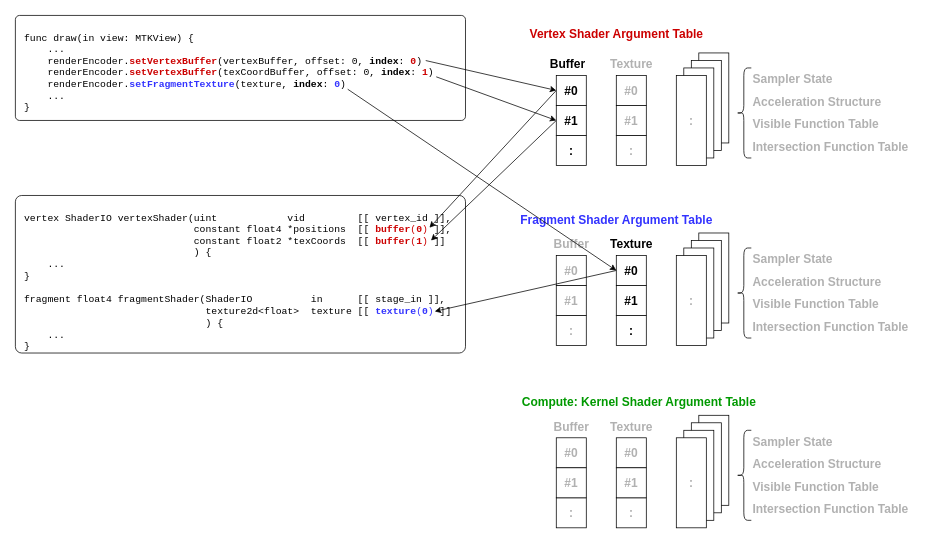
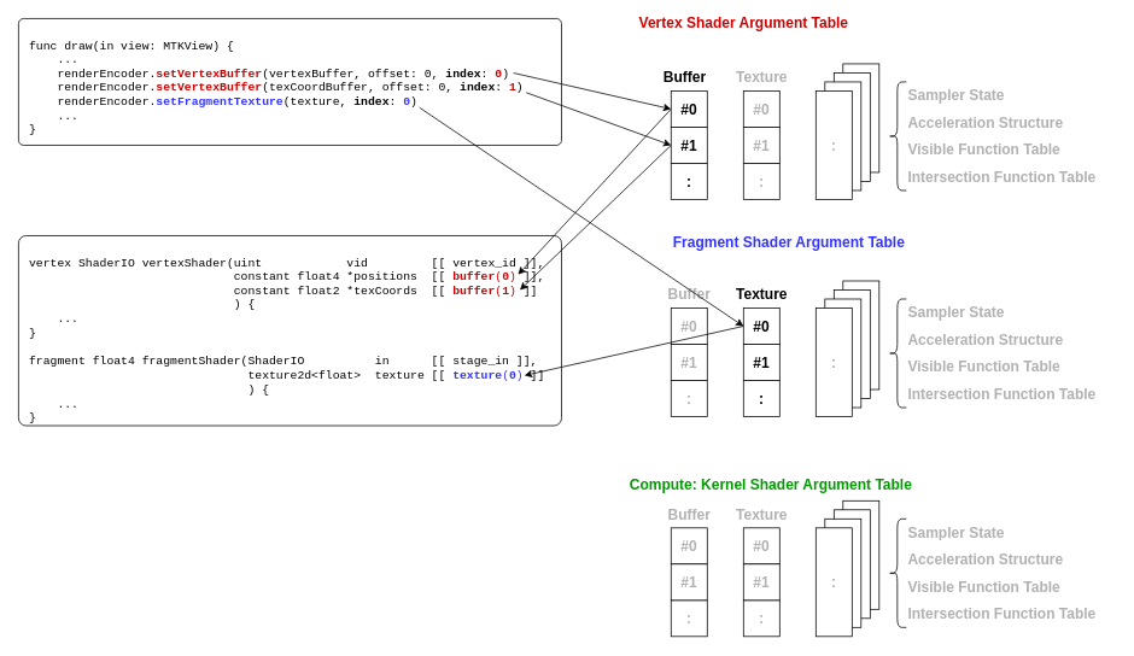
  <mxCell id="0" />
  <mxCell id="1" parent="0" />
  <mxCell id="2" value=":" style="rounded=0;whiteSpace=wrap;html=1;fontStyle=1;fontSize=16;textOpacity=30;" vertex="1" parent="1"><mxGeometry x="931" y="70" width="40" height="120" as="geometry" /></mxCell>
  <mxCell id="3" value=":" style="rounded=0;whiteSpace=wrap;html=1;fontStyle=1;fontSize=16;textOpacity=30;" vertex="1" parent="1"><mxGeometry x="921" y="80" width="40" height="120" as="geometry" /></mxCell>
  <mxCell id="4" value=":" style="rounded=0;whiteSpace=wrap;html=1;fontStyle=1;fontSize=16;textOpacity=30;" vertex="1" parent="1"><mxGeometry x="911" y="90" width="40" height="120" as="geometry" /></mxCell>
  <mxCell id="5" value="&lt;div style=&quot;font-size: 13px;&quot;&gt;&lt;span style=&quot;font-weight: normal;&quot;&gt;&lt;font style=&quot;font-size: 13px;&quot;&gt;&lt;br&gt;&lt;/font&gt;&lt;/span&gt;&lt;/div&gt;&lt;div style=&quot;font-size: 13px;&quot;&gt;&lt;span style=&quot;font-weight: normal;&quot;&gt;&lt;font style=&quot;font-size: 13px;&quot;&gt;func draw(in view: MTKView) {&lt;/font&gt;&lt;/span&gt;&lt;/div&gt;&lt;div style=&quot;font-size: 13px;&quot;&gt;&lt;span style=&quot;font-weight: normal;&quot;&gt;&lt;font style=&quot;font-size: 13px;&quot;&gt;&amp;nbsp; &amp;nbsp; ...&lt;/font&gt;&lt;/span&gt;&lt;/div&gt;&lt;div style=&quot;font-size: 13px;&quot;&gt;&lt;font style=&quot;font-size: 13px;&quot;&gt;&lt;span style=&quot;font-weight: normal;&quot;&gt;&amp;nbsp; &amp;nbsp; renderEncoder.&lt;/span&gt;&lt;font color=&quot;#cc0000&quot; style=&quot;font-size: 13px;&quot;&gt;setVertexBuffer&lt;/font&gt;&lt;span style=&quot;font-weight: normal;&quot;&gt;(vertexBuffer, offset: 0, &lt;/span&gt;&lt;font style=&quot;font-size: 13px;&quot;&gt;index&lt;/font&gt;&lt;span style=&quot;font-weight: normal;&quot;&gt;: &lt;/span&gt;&lt;font style=&quot;font-size: 13px;&quot; color=&quot;#cc0000&quot;&gt;0&lt;/font&gt;&lt;span style=&quot;font-weight: normal;&quot;&gt;)&lt;/span&gt;&lt;/font&gt;&lt;/div&gt;&lt;div style=&quot;font-size: 13px;&quot;&gt;&lt;font style=&quot;font-size: 13px;&quot;&gt;&lt;span style=&quot;font-weight: normal;&quot;&gt;&amp;nbsp; &amp;nbsp; renderEncoder.&lt;/span&gt;&lt;font color=&quot;#cc0000&quot;&gt;setVertexBuffer&lt;/font&gt;&lt;span style=&quot;font-weight: normal;&quot;&gt;(texCoordBuffer, offset: 0, &lt;/span&gt;&lt;font style=&quot;font-size: 13px;&quot;&gt;index&lt;/font&gt;&lt;span style=&quot;font-weight: normal;&quot;&gt;: &lt;/span&gt;&lt;font style=&quot;font-size: 13px;&quot; color=&quot;#cc0000&quot;&gt;1&lt;/font&gt;&lt;span style=&quot;font-weight: normal;&quot;&gt;)&lt;/span&gt;&lt;/font&gt;&lt;/div&gt;&lt;div style=&quot;font-size: 13px;&quot;&gt;&lt;font style=&quot;font-size: 13px;&quot;&gt;&lt;span style=&quot;font-weight: normal;&quot;&gt;&amp;nbsp; &amp;nbsp; renderEncoder.&lt;/span&gt;&lt;font color=&quot;#3333ff&quot;&gt;setFragmentTexture&lt;/font&gt;&lt;span style=&quot;font-weight: normal;&quot;&gt;(texture, &lt;/span&gt;index&lt;span style=&quot;font-weight: normal;&quot;&gt;: &lt;/span&gt;&lt;font style=&quot;font-size: 13px;&quot; color=&quot;#3333ff&quot;&gt;0&lt;/font&gt;&lt;span style=&quot;font-weight: normal;&quot;&gt;)&lt;/span&gt;&lt;/font&gt;&lt;/div&gt;&lt;div style=&quot;font-size: 13px;&quot;&gt;&lt;span style=&quot;font-weight: normal;&quot;&gt;&lt;font style=&quot;font-size: 13px;&quot;&gt;&amp;nbsp; &amp;nbsp; ...&lt;/font&gt;&lt;/span&gt;&lt;/div&gt;&lt;div style=&quot;font-size: 13px;&quot;&gt;&lt;span style=&quot;font-weight: normal;&quot;&gt;&lt;font style=&quot;font-size: 13px;&quot;&gt;}&lt;/font&gt;&lt;/span&gt;&lt;/div&gt;&lt;div style=&quot;font-size: 13px;&quot;&gt;&lt;br&gt;&lt;/div&gt;" style="rounded=1;whiteSpace=wrap;html=1;align=left;fontFamily=Courier New;fontStyle=1;spacingLeft=10;verticalAlign=top;arcSize=4;" vertex="1" parent="1"><mxGeometry x="20" width="600" height="140" as="geometry" y="20" /></mxCell>
  <mxCell id="6" value="&lt;div style=&quot;font-size: 13px;&quot;&gt;&lt;font style=&quot;font-size: 13px; font-weight: normal;&quot;&gt;&lt;br&gt;&lt;/font&gt;&lt;/div&gt;&lt;div style=&quot;font-size: 13px;&quot;&gt;&lt;div&gt;&lt;font style=&quot;font-size: 13px; font-weight: normal;&quot;&gt;vertex ShaderIO vertexShader(uint&amp;nbsp; &amp;nbsp; &amp;nbsp; &amp;nbsp; &amp;nbsp; &amp;nbsp; vid&amp;nbsp; &amp;nbsp; &amp;nbsp; &amp;nbsp; &amp;nbsp;[[ vertex_id ]],&lt;/font&gt;&lt;/div&gt;&lt;div&gt;&lt;font style=&quot;font-size: 13px; font-weight: normal;&quot;&gt;&amp;nbsp; &amp;nbsp; &amp;nbsp; &amp;nbsp; &amp;nbsp; &amp;nbsp; &amp;nbsp; &amp;nbsp; &amp;nbsp; &amp;nbsp; &amp;nbsp; &amp;nbsp; &amp;nbsp; &amp;nbsp; &amp;nbsp;constant float4 *positions&amp;nbsp; [[ &lt;/font&gt;&lt;font color=&quot;#cc0000&quot; style=&quot;font-size: 13px;&quot;&gt;buffer&lt;/font&gt;&lt;font style=&quot;font-size: 13px;&quot;&gt;&lt;font color=&quot;#cc0000&quot;&gt;&lt;span style=&quot;font-weight: normal;&quot;&gt;(&lt;/span&gt;&lt;font style=&quot;font-size: 13px;&quot;&gt;0&lt;/font&gt;&lt;/font&gt;&lt;span style=&quot;font-weight: normal;&quot;&gt;&lt;font color=&quot;#cc0000&quot;&gt;)&lt;/font&gt; ]],&lt;/span&gt;&lt;/font&gt;&lt;/div&gt;&lt;div&gt;&lt;font style=&quot;font-size: 13px; font-weight: normal;&quot;&gt;&amp;nbsp; &amp;nbsp; &amp;nbsp; &amp;nbsp; &amp;nbsp; &amp;nbsp; &amp;nbsp; &amp;nbsp; &amp;nbsp; &amp;nbsp; &amp;nbsp; &amp;nbsp; &amp;nbsp; &amp;nbsp; &amp;nbsp;constant float2 *texCoords&amp;nbsp; [[ &lt;/font&gt;&lt;font color=&quot;#cc0000&quot; style=&quot;font-size: 13px;&quot;&gt;buffer&lt;/font&gt;&lt;font style=&quot;font-size: 13px;&quot;&gt;&lt;font color=&quot;#cc0000&quot;&gt;&lt;span style=&quot;font-weight: normal;&quot;&gt;(&lt;/span&gt;&lt;font style=&quot;font-size: 13px;&quot;&gt;1&lt;/font&gt;&lt;/font&gt;&lt;span style=&quot;font-weight: normal;&quot;&gt;&lt;font color=&quot;#cc0000&quot;&gt;)&lt;/font&gt; ]]&lt;/span&gt;&lt;/font&gt;&lt;/div&gt;&lt;div&gt;&lt;font style=&quot;font-size: 13px; font-weight: normal;&quot;&gt;&amp;nbsp; &amp;nbsp; &amp;nbsp; &amp;nbsp; &amp;nbsp; &amp;nbsp; &amp;nbsp; &amp;nbsp; &amp;nbsp; &amp;nbsp; &amp;nbsp; &amp;nbsp; &amp;nbsp; &amp;nbsp; &amp;nbsp;) {&lt;/font&gt;&lt;/div&gt;&lt;div&gt;&lt;font style=&quot;font-size: 13px; font-weight: normal;&quot;&gt;&amp;nbsp; &amp;nbsp; ...&lt;/font&gt;&lt;/div&gt;&lt;div&gt;&lt;font style=&quot;font-size: 13px; font-weight: normal;&quot;&gt;}&lt;/font&gt;&lt;/div&gt;&lt;div&gt;&lt;font style=&quot;font-size: 13px; font-weight: normal;&quot;&gt;&lt;br&gt;&lt;/font&gt;&lt;/div&gt;&lt;div&gt;&lt;font style=&quot;font-size: 13px; font-weight: normal;&quot;&gt;fragment float4 fragmentShader(ShaderIO&amp;nbsp; &amp;nbsp; &amp;nbsp; &amp;nbsp; &amp;nbsp; in&amp;nbsp; &amp;nbsp; &amp;nbsp; [[ stage_in ]],&lt;/font&gt;&lt;/div&gt;&lt;div&gt;&lt;font style=&quot;font-size: 13px; font-weight: normal;&quot;&gt;&amp;nbsp; &amp;nbsp; &amp;nbsp; &amp;nbsp; &amp;nbsp; &amp;nbsp; &amp;nbsp; &amp;nbsp; &amp;nbsp; &amp;nbsp; &amp;nbsp; &amp;nbsp; &amp;nbsp; &amp;nbsp; &amp;nbsp; &amp;nbsp;texture2d&amp;lt;float&amp;gt;&amp;nbsp; texture [[ &lt;/font&gt;&lt;font color=&quot;#3333ff&quot; style=&quot;font-size: 13px;&quot;&gt;texture&lt;/font&gt;&lt;font style=&quot;font-size: 13px;&quot;&gt;&lt;font color=&quot;#3333ff&quot;&gt;&lt;span style=&quot;font-weight: normal;&quot;&gt;(&lt;/span&gt;&lt;font style=&quot;font-size: 13px;&quot;&gt;0&lt;/font&gt;&lt;/font&gt;&lt;span style=&quot;font-weight: normal;&quot;&gt;&lt;font color=&quot;#3333ff&quot;&gt;)&lt;/font&gt; ]]&lt;/span&gt;&lt;/font&gt;&lt;/div&gt;&lt;div&gt;&lt;font style=&quot;font-size: 13px; font-weight: normal;&quot;&gt;&amp;nbsp; &amp;nbsp; &amp;nbsp; &amp;nbsp; &amp;nbsp; &amp;nbsp; &amp;nbsp; &amp;nbsp; &amp;nbsp; &amp;nbsp; &amp;nbsp; &amp;nbsp; &amp;nbsp; &amp;nbsp; &amp;nbsp; &amp;nbsp;) {&lt;/font&gt;&lt;/div&gt;&lt;div&gt;&lt;font style=&quot;font-size: 13px; font-weight: normal;&quot;&gt;&amp;nbsp; &amp;nbsp; ...&lt;/font&gt;&lt;/div&gt;&lt;div&gt;&lt;font style=&quot;font-size: 13px; font-weight: normal;&quot;&gt;}&lt;/font&gt;&lt;/div&gt;&lt;/div&gt;" style="rounded=1;whiteSpace=wrap;html=1;align=left;fontFamily=Courier New;fontStyle=1;spacingLeft=10;verticalAlign=top;arcSize=4;" vertex="1" parent="1"><mxGeometry x="20" y="260" width="600" height="210" as="geometry" /></mxCell>
  <mxCell id="7" style="rounded=0;orthogonalLoop=1;jettySize=auto;html=1;entryX=0.5;entryY=0;entryDx=0;entryDy=0;exitX=0;exitY=0.5;exitDx=0;exitDy=0;" edge="1" parent="1" source="8" target="23"><mxGeometry relative="1" as="geometry" /></mxCell>
  <mxCell id="8" value="#0" style="rounded=0;whiteSpace=wrap;html=1;fontStyle=1;fontSize=16;" vertex="1" parent="1"><mxGeometry x="741" y="100" width="40" height="40" as="geometry" /></mxCell>
  <mxCell id="9" value=":" style="rounded=0;whiteSpace=wrap;html=1;fontStyle=1;fontSize=16;" vertex="1" parent="1"><mxGeometry x="741" y="180" width="40" height="40" as="geometry" /></mxCell>
  <mxCell id="10" style="edgeStyle=none;shape=connector;rounded=0;orthogonalLoop=1;jettySize=auto;html=1;labelBackgroundColor=default;strokeColor=default;fontFamily=Helvetica;fontSize=11;fontColor=default;endArrow=classic;entryX=1;entryY=0.5;entryDx=0;entryDy=0;exitX=0;exitY=0.5;exitDx=0;exitDy=0;" edge="1" parent="1" source="11" target="24"><mxGeometry relative="1" as="geometry" /></mxCell>
  <mxCell id="11" value="#1" style="rounded=0;whiteSpace=wrap;html=1;fontStyle=1;fontSize=16;" vertex="1" parent="1"><mxGeometry x="741" y="140" width="40" height="40" as="geometry" /></mxCell>
- <mxCell id="12" value="Vertex Shader Argument Table" style="text;html=1;align=center;verticalAlign=middle;resizable=0;points=[];autosize=1;strokeColor=none;fillColor=none;fontStyle=1;fontSize=16;fontColor=#CC0000;" vertex="1" parent="1"><mxGeometry x="696" y="30" width="250" height="30" as="geometry" /></mxCell>
- <mxCell id="13" value="Fragment Shader Argument Table" style="text;html=1;align=center;verticalAlign=middle;resizable=0;points=[];autosize=1;strokeColor=none;fillColor=none;fontStyle=1;fontSize=16;fontColor=#3333FF;" vertex="1" parent="1"><mxGeometry x="681" y="277" width="280" height="30" as="geometry" /></mxCell>
+ <mxCell id="12" value="Vertex Shader Argument Table" style="text;html=1;align=center;verticalAlign=middle;resizable=0;points=[];autosize=1;strokeColor=none;fillColor=none;fontStyle=1;fontSize=16;fontColor=#CC0000;" vertex="1" parent="1"><mxGeometry x="696" y="10" width="250" height="30" as="geometry" /></mxCell>
+ <mxCell id="13" value="Fragment Shader Argument Table" style="text;html=1;align=center;verticalAlign=middle;resizable=0;points=[];autosize=1;strokeColor=none;fillColor=none;fontStyle=1;fontSize=16;fontColor=#3333FF;" vertex="1" parent="1"><mxGeometry x="731" y="252" width="280" height="30" as="geometry" /></mxCell>
  <mxCell id="14" value="#0" style="rounded=0;whiteSpace=wrap;html=1;fontStyle=1;fontSize=16;textOpacity=30;" vertex="1" parent="1"><mxGeometry x="741" y="340" width="40" height="40" as="geometry" /></mxCell>
  <mxCell id="15" value=":" style="rounded=0;whiteSpace=wrap;html=1;fontStyle=1;fontSize=16;textOpacity=30;" vertex="1" parent="1"><mxGeometry x="741" y="420" width="40" height="40" as="geometry" /></mxCell>
  <mxCell id="16" value="#1" style="rounded=0;whiteSpace=wrap;html=1;fontStyle=1;fontSize=16;textOpacity=30;" vertex="1" parent="1"><mxGeometry x="741" y="380" width="40" height="40" as="geometry" /></mxCell>
  <mxCell id="17" style="rounded=0;orthogonalLoop=1;jettySize=auto;html=1;entryX=0;entryY=0.5;entryDx=0;entryDy=0;" edge="1" parent="1" source="18" target="8"><mxGeometry relative="1" as="geometry" /></mxCell>
  <mxCell id="18" value="" style="rounded=0;whiteSpace=wrap;html=1;fontColor=default;fillColor=none;strokeColor=none;" vertex="1" parent="1"><mxGeometry x="557" y="74" width="10" height="10" as="geometry" /></mxCell>
  <mxCell id="19" style="rounded=0;orthogonalLoop=1;jettySize=auto;html=1;entryX=0;entryY=0.5;entryDx=0;entryDy=0;" edge="1" parent="1" source="20" target="11"><mxGeometry relative="1" as="geometry"><mxPoint x="690" y="180" as="targetPoint" /></mxGeometry></mxCell>
  <mxCell id="20" value="" style="rounded=0;whiteSpace=wrap;html=1;fontColor=default;fillColor=none;strokeColor=none;rotation=90;" vertex="1" parent="1"><mxGeometry x="571" y="95" width="10" height="10" as="geometry" /></mxCell>
  <mxCell id="21" style="rounded=0;orthogonalLoop=1;jettySize=auto;html=1;entryX=0;entryY=0.5;entryDx=0;entryDy=0;" edge="1" parent="1" source="22" target="32"><mxGeometry relative="1" as="geometry"><mxPoint x="650" y="180" as="targetPoint" /></mxGeometry></mxCell>
  <mxCell id="22" value="" style="rounded=0;whiteSpace=wrap;html=1;fontColor=default;fillColor=none;strokeColor=none;" vertex="1" parent="1"><mxGeometry x="453" y="110" width="10" height="10" as="geometry" /></mxCell>
  <mxCell id="23" value="" style="rounded=0;whiteSpace=wrap;html=1;fillColor=none;strokeColor=none;" vertex="1" parent="1"><mxGeometry x="567" y="303" width="10" height="10" as="geometry" /></mxCell>
  <mxCell id="24" value="" style="rounded=0;whiteSpace=wrap;html=1;fillColor=none;strokeColor=none;" vertex="1" parent="1"><mxGeometry x="564" y="315" width="10" height="10" as="geometry" /></mxCell>
  <mxCell id="25" value="" style="rounded=0;whiteSpace=wrap;html=1;fillColor=none;strokeColor=none;" vertex="1" parent="1"><mxGeometry x="569" y="412" width="10" height="10" as="geometry" /></mxCell>
  <mxCell id="26" value="Buffer" style="text;html=1;align=center;verticalAlign=middle;resizable=0;points=[];autosize=1;strokeColor=none;fillColor=none;fontStyle=1;fontSize=16;fontColor=#000000;" vertex="1" parent="1"><mxGeometry x="721" y="70" width="70" height="30" as="geometry" /></mxCell>
  <mxCell id="27" value="Buffer" style="text;html=1;align=center;verticalAlign=middle;resizable=0;points=[];autosize=1;strokeColor=none;fillColor=none;fontStyle=1;fontSize=16;fontColor=#000000;textOpacity=30;" vertex="1" parent="1"><mxGeometry x="726" y="310" width="70" height="30" as="geometry" /></mxCell>
  <mxCell id="28" value="#0" style="rounded=0;whiteSpace=wrap;html=1;fontStyle=1;fontSize=16;textOpacity=30;" vertex="1" parent="1"><mxGeometry x="821" y="100" width="40" height="40" as="geometry" /></mxCell>
  <mxCell id="29" value=":" style="rounded=0;whiteSpace=wrap;html=1;fontStyle=1;fontSize=16;textOpacity=30;" vertex="1" parent="1"><mxGeometry x="821" y="180" width="40" height="40" as="geometry" /></mxCell>
  <mxCell id="30" value="#1" style="rounded=0;whiteSpace=wrap;html=1;fontStyle=1;fontSize=16;textOpacity=30;" vertex="1" parent="1"><mxGeometry x="821" y="140" width="40" height="40" as="geometry" /></mxCell>
  <mxCell id="31" value="Texture" style="text;html=1;align=center;verticalAlign=middle;resizable=0;points=[];autosize=1;strokeColor=none;fillColor=none;fontStyle=1;fontSize=16;fontColor=#000000;textOpacity=30;" vertex="1" parent="1"><mxGeometry x="801" y="70" width="80" height="30" as="geometry" /></mxCell>
  <mxCell id="32" value="#0" style="rounded=0;whiteSpace=wrap;html=1;fontStyle=1;fontSize=16;" vertex="1" parent="1"><mxGeometry x="821" y="340" width="40" height="40" as="geometry" /></mxCell>
  <mxCell id="33" value=":" style="rounded=0;whiteSpace=wrap;html=1;fontStyle=1;fontSize=16;" vertex="1" parent="1"><mxGeometry x="821" y="420" width="40" height="40" as="geometry" /></mxCell>
  <mxCell id="34" value="#1" style="rounded=0;whiteSpace=wrap;html=1;fontStyle=1;fontSize=16;" vertex="1" parent="1"><mxGeometry x="821" y="380" width="40" height="40" as="geometry" /></mxCell>
  <mxCell id="35" value="Texture" style="text;html=1;align=center;verticalAlign=middle;resizable=0;points=[];autosize=1;strokeColor=none;fillColor=none;fontStyle=1;fontSize=16;fontColor=#000000;" vertex="1" parent="1"><mxGeometry x="801" y="310" width="80" height="30" as="geometry" /></mxCell>
  <mxCell id="36" style="edgeStyle=none;shape=connector;rounded=0;orthogonalLoop=1;jettySize=auto;html=1;entryX=1;entryY=0.25;entryDx=0;entryDy=0;labelBackgroundColor=default;strokeColor=default;fontFamily=Helvetica;fontSize=11;fontColor=default;endArrow=classic;exitX=0;exitY=0.5;exitDx=0;exitDy=0;" edge="1" parent="1" source="32" target="25"><mxGeometry relative="1" as="geometry" /></mxCell>
  <mxCell id="37" value="Sampler State" style="text;html=1;align=left;verticalAlign=middle;resizable=0;points=[];autosize=1;strokeColor=none;fillColor=none;fontStyle=1;fontSize=16;fontColor=#000000;textOpacity=30;" vertex="1" parent="1"><mxGeometry x="1001" y="90" width="130" height="30" as="geometry" /></mxCell>
  <mxCell id="38" value="Acceleration Structure" style="text;html=1;align=left;verticalAlign=middle;resizable=0;points=[];autosize=1;strokeColor=none;fillColor=none;fontStyle=1;fontSize=16;fontColor=#000000;textOpacity=30;" vertex="1" parent="1"><mxGeometry x="1001" y="120" width="200" height="30" as="geometry" /></mxCell>
  <mxCell id="39" value="Visible Function Table" style="text;html=1;align=left;verticalAlign=middle;resizable=0;points=[];autosize=1;strokeColor=none;fillColor=none;fontStyle=1;fontSize=16;fontColor=#000000;textOpacity=30;" vertex="1" parent="1"><mxGeometry x="1001" y="150" width="190" height="30" as="geometry" /></mxCell>
  <mxCell id="40" value="Intersection Function Table" style="text;html=1;align=left;verticalAlign=middle;resizable=0;points=[];autosize=1;strokeColor=none;fillColor=none;fontStyle=1;fontSize=16;fontColor=#000000;textOpacity=30;" vertex="1" parent="1"><mxGeometry x="1001" y="180" width="230" height="30" as="geometry" /></mxCell>
  <mxCell id="41" value=":" style="rounded=0;whiteSpace=wrap;html=1;fontStyle=1;fontSize=16;textOpacity=30;" vertex="1" parent="1"><mxGeometry x="901" y="100" width="40" height="120" as="geometry" /></mxCell>
  <mxCell id="42" value="" style="shape=curlyBracket;whiteSpace=wrap;html=1;rounded=1;labelPosition=left;verticalLabelPosition=middle;align=right;verticalAlign=middle;" vertex="1" parent="1"><mxGeometry x="981" y="90" width="20" height="120" as="geometry" /></mxCell>
  <mxCell id="43" value=":" style="rounded=0;whiteSpace=wrap;html=1;fontStyle=1;fontSize=16;textOpacity=30;" vertex="1" parent="1"><mxGeometry x="931" y="310" width="40" height="120" as="geometry" /></mxCell>
  <mxCell id="44" value=":" style="rounded=0;whiteSpace=wrap;html=1;fontStyle=1;fontSize=16;textOpacity=30;" vertex="1" parent="1"><mxGeometry x="921" y="320" width="40" height="120" as="geometry" /></mxCell>
  <mxCell id="45" value=":" style="rounded=0;whiteSpace=wrap;html=1;fontStyle=1;fontSize=16;textOpacity=30;" vertex="1" parent="1"><mxGeometry x="911" y="330" width="40" height="120" as="geometry" /></mxCell>
  <mxCell id="46" value="Sampler State" style="text;html=1;align=left;verticalAlign=middle;resizable=0;points=[];autosize=1;strokeColor=none;fillColor=none;fontStyle=1;fontSize=16;fontColor=#000000;textOpacity=30;" vertex="1" parent="1"><mxGeometry x="1001" y="330" width="130" height="30" as="geometry" /></mxCell>
  <mxCell id="47" value="Acceleration Structure" style="text;html=1;align=left;verticalAlign=middle;resizable=0;points=[];autosize=1;strokeColor=none;fillColor=none;fontStyle=1;fontSize=16;fontColor=#000000;textOpacity=30;" vertex="1" parent="1"><mxGeometry x="1001" y="360" width="200" height="30" as="geometry" /></mxCell>
  <mxCell id="48" value="Visible Function Table" style="text;html=1;align=left;verticalAlign=middle;resizable=0;points=[];autosize=1;strokeColor=none;fillColor=none;fontStyle=1;fontSize=16;fontColor=#000000;textOpacity=30;" vertex="1" parent="1"><mxGeometry x="1001" y="390" width="190" height="30" as="geometry" /></mxCell>
  <mxCell id="49" value="Intersection Function Table" style="text;html=1;align=left;verticalAlign=middle;resizable=0;points=[];autosize=1;strokeColor=none;fillColor=none;fontStyle=1;fontSize=16;fontColor=#000000;textOpacity=30;" vertex="1" parent="1"><mxGeometry x="1001" y="420" width="230" height="30" as="geometry" /></mxCell>
  <mxCell id="50" value=":" style="rounded=0;whiteSpace=wrap;html=1;fontStyle=1;fontSize=16;textOpacity=30;" vertex="1" parent="1"><mxGeometry x="901" y="340" width="40" height="120" as="geometry" /></mxCell>
  <mxCell id="51" value="" style="shape=curlyBracket;whiteSpace=wrap;html=1;rounded=1;labelPosition=left;verticalLabelPosition=middle;align=right;verticalAlign=middle;" vertex="1" parent="1"><mxGeometry x="981" y="330" width="20" height="120" as="geometry" /></mxCell>
  <mxCell id="52" value="Compute: Kernel Shader Argument Table" style="text;html=1;align=center;verticalAlign=middle;resizable=0;points=[];autosize=1;strokeColor=none;fillColor=none;fontStyle=1;fontSize=16;fontColor=#009900;" vertex="1" parent="1"><mxGeometry x="681" y="520" width="340" height="30" as="geometry" /></mxCell>
  <mxCell id="53" value="#0" style="rounded=0;whiteSpace=wrap;html=1;fontStyle=1;fontSize=16;textOpacity=30;" vertex="1" parent="1"><mxGeometry x="741" y="583" width="40" height="40" as="geometry" /></mxCell>
  <mxCell id="54" value=":" style="rounded=0;whiteSpace=wrap;html=1;fontStyle=1;fontSize=16;textOpacity=30;" vertex="1" parent="1"><mxGeometry x="741" y="663" width="40" height="40" as="geometry" /></mxCell>
  <mxCell id="55" value="#1" style="rounded=0;whiteSpace=wrap;html=1;fontStyle=1;fontSize=16;textOpacity=30;" vertex="1" parent="1"><mxGeometry x="741" y="623" width="40" height="40" as="geometry" /></mxCell>
  <mxCell id="56" value="Buffer" style="text;html=1;align=center;verticalAlign=middle;resizable=0;points=[];autosize=1;strokeColor=none;fillColor=none;fontStyle=1;fontSize=16;fontColor=#000000;textOpacity=30;" vertex="1" parent="1"><mxGeometry x="726" y="553" width="70" height="30" as="geometry" /></mxCell>
  <mxCell id="57" value="#0" style="rounded=0;whiteSpace=wrap;html=1;fontStyle=1;fontSize=16;textOpacity=30;" vertex="1" parent="1"><mxGeometry x="821" y="583" width="40" height="40" as="geometry" /></mxCell>
  <mxCell id="58" value=":" style="rounded=0;whiteSpace=wrap;html=1;fontStyle=1;fontSize=16;textOpacity=30;" vertex="1" parent="1"><mxGeometry x="821" y="663" width="40" height="40" as="geometry" /></mxCell>
  <mxCell id="59" value="#1" style="rounded=0;whiteSpace=wrap;html=1;fontStyle=1;fontSize=16;textOpacity=30;" vertex="1" parent="1"><mxGeometry x="821" y="623" width="40" height="40" as="geometry" /></mxCell>
  <mxCell id="60" value="Texture" style="text;html=1;align=center;verticalAlign=middle;resizable=0;points=[];autosize=1;strokeColor=none;fillColor=none;fontStyle=1;fontSize=16;fontColor=#000000;textOpacity=30;" vertex="1" parent="1"><mxGeometry x="801" y="553" width="80" height="30" as="geometry" /></mxCell>
  <mxCell id="61" value=":" style="rounded=0;whiteSpace=wrap;html=1;fontStyle=1;fontSize=16;textOpacity=30;" vertex="1" parent="1"><mxGeometry x="931" y="553" width="40" height="120" as="geometry" /></mxCell>
  <mxCell id="62" value=":" style="rounded=0;whiteSpace=wrap;html=1;fontStyle=1;fontSize=16;textOpacity=30;" vertex="1" parent="1"><mxGeometry x="921" y="563" width="40" height="120" as="geometry" /></mxCell>
  <mxCell id="63" value=":" style="rounded=0;whiteSpace=wrap;html=1;fontStyle=1;fontSize=16;textOpacity=30;" vertex="1" parent="1"><mxGeometry x="911" y="573" width="40" height="120" as="geometry" /></mxCell>
  <mxCell id="64" value="Sampler State" style="text;html=1;align=left;verticalAlign=middle;resizable=0;points=[];autosize=1;strokeColor=none;fillColor=none;fontStyle=1;fontSize=16;fontColor=#000000;textOpacity=30;" vertex="1" parent="1"><mxGeometry x="1001" y="573" width="130" height="30" as="geometry" /></mxCell>
  <mxCell id="65" value="Acceleration Structure" style="text;html=1;align=left;verticalAlign=middle;resizable=0;points=[];autosize=1;strokeColor=none;fillColor=none;fontStyle=1;fontSize=16;fontColor=#000000;textOpacity=30;" vertex="1" parent="1"><mxGeometry x="1001" y="603" width="200" height="30" as="geometry" /></mxCell>
  <mxCell id="66" value="Visible Function Table" style="text;html=1;align=left;verticalAlign=middle;resizable=0;points=[];autosize=1;strokeColor=none;fillColor=none;fontStyle=1;fontSize=16;fontColor=#000000;textOpacity=30;" vertex="1" parent="1"><mxGeometry x="1001" y="633" width="190" height="30" as="geometry" /></mxCell>
  <mxCell id="67" value="Intersection Function Table" style="text;html=1;align=left;verticalAlign=middle;resizable=0;points=[];autosize=1;strokeColor=none;fillColor=none;fontStyle=1;fontSize=16;fontColor=#000000;textOpacity=30;" vertex="1" parent="1"><mxGeometry x="1001" y="663" width="230" height="30" as="geometry" /></mxCell>
  <mxCell id="68" value=":" style="rounded=0;whiteSpace=wrap;html=1;fontStyle=1;fontSize=16;textOpacity=30;" vertex="1" parent="1"><mxGeometry x="901" y="583" width="40" height="120" as="geometry" /></mxCell>
  <mxCell id="69" value="" style="shape=curlyBracket;whiteSpace=wrap;html=1;rounded=1;labelPosition=left;verticalLabelPosition=middle;align=right;verticalAlign=middle;" vertex="1" parent="1"><mxGeometry x="981" y="573" width="20" height="120" as="geometry" /></mxCell>
